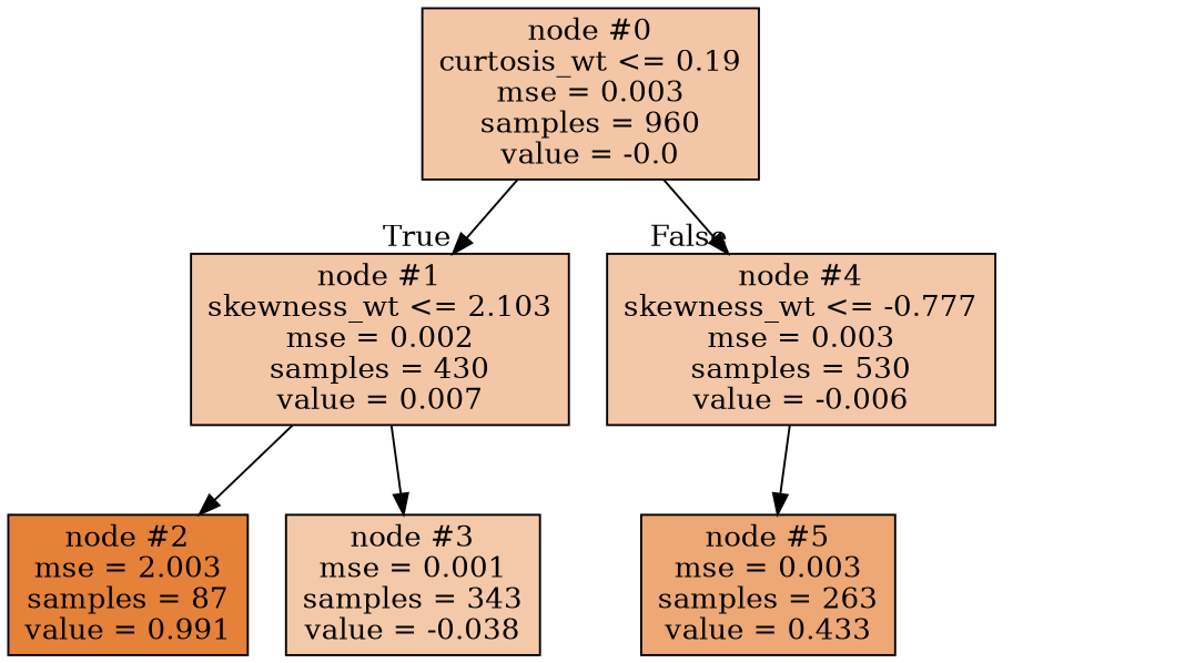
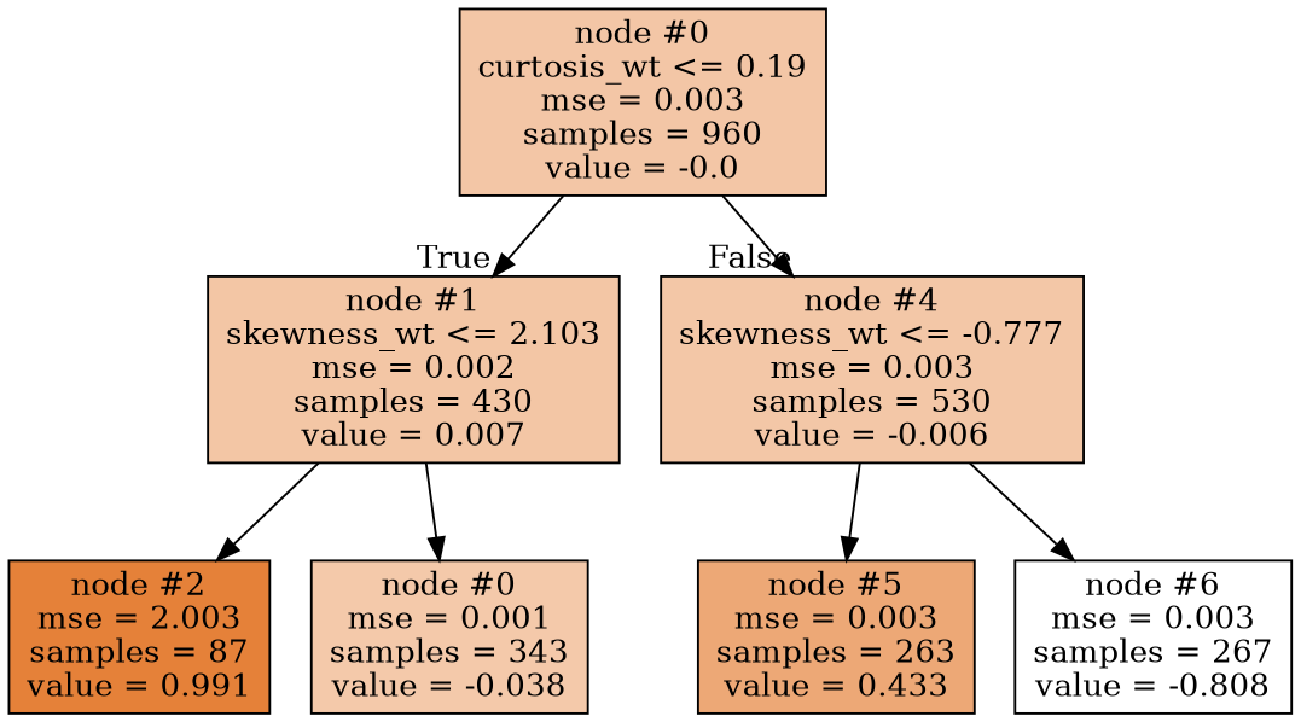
  digraph {
    ranksep=equally
    splines=polyline
    node [color=black shape=box style=filled]
    n1 [fillcolor="#f3c6a6" label="node #0\ncurtosis_wt <= 0.19\nmse = 0.003\nsamples = 960\nvalue = -0.0"]
    n2 [fillcolor="#f3c6a5" label="node #1\nskewness_wt <= 2.103\nmse = 0.002\nsamples = 430\nvalue = 0.007"]
    n3 [fillcolor="#f3c7a7" label="node #4\nskewness_wt <= -0.777\nmse = 0.003\nsamples = 530\nvalue = -0.006"]
    n4 [fillcolor="#e58139" label="node #2\nmse = 2.003\nsamples = 87\nvalue = 0.991"]
-   n5 [fillcolor="#f4c9aa" label="node #3\nmse = 0.001\nsamples = 343\nvalue = -0.038"]
+   n5 [fillcolor="#f4c9aa" label="node #0\nmse = 0.001\nsamples = 343\nvalue = -0.038"]
    n6 [fillcolor="#eda876" label="node #5\nmse = 0.003\nsamples = 263\nvalue = 0.433"]
+   n7 [fillcolor="#ffffff" label="node #6\nmse = 0.003\nsamples = 267\nvalue = -0.808"]
    subgraph sub_1 {
      rank=same
      n1
    }
    subgraph sub_2 {
      rank=same
      n2
      n3
    }
    subgraph sub_3 {
      rank=same
      n4
      n5
      n6
+     n7
    }
    n1 -> n2 [headlabel=True labelangle=45 labeldistance=2.5]
    n1 -> n3 [headlabel=False labelangle=-45 labeldistance=2.5]
    n2 -> n4
    n2 -> n5
    n3 -> n6
+   n3 -> n7
  }
